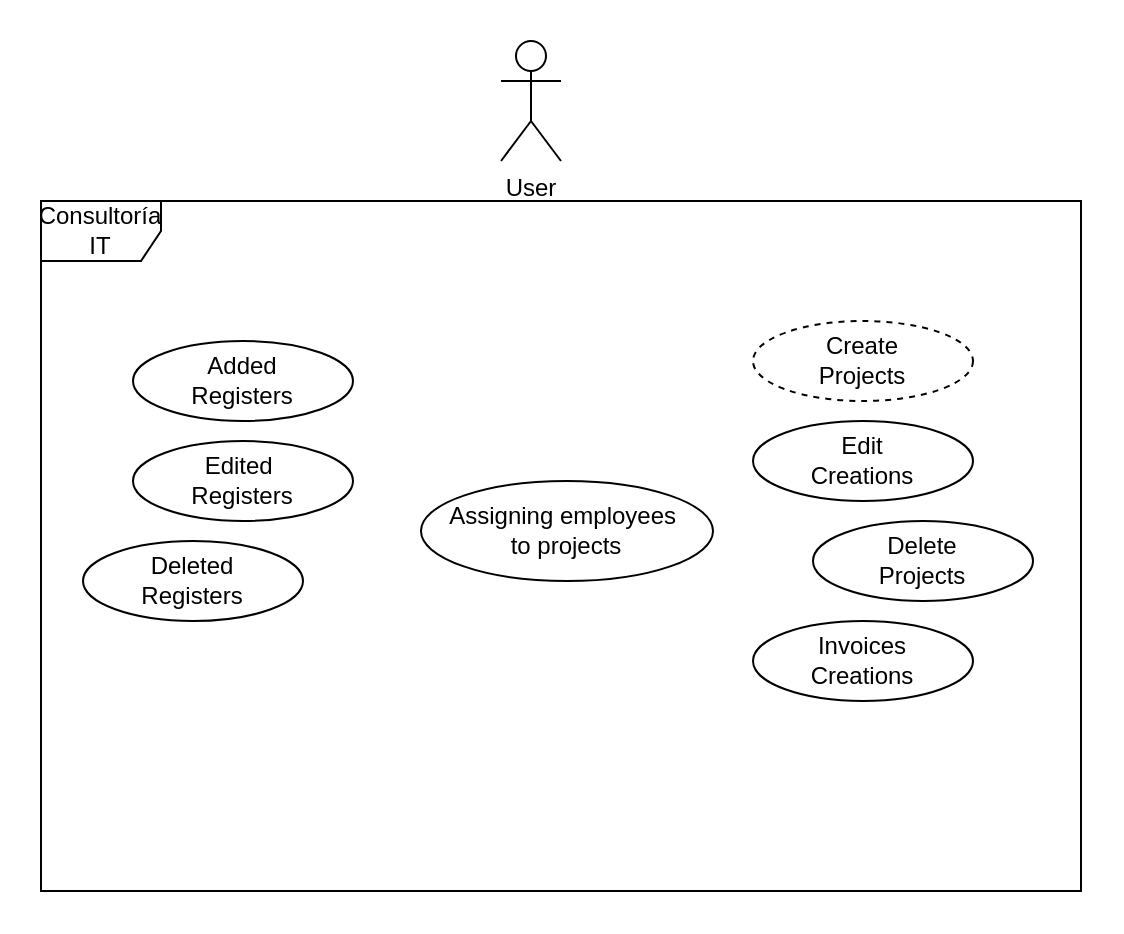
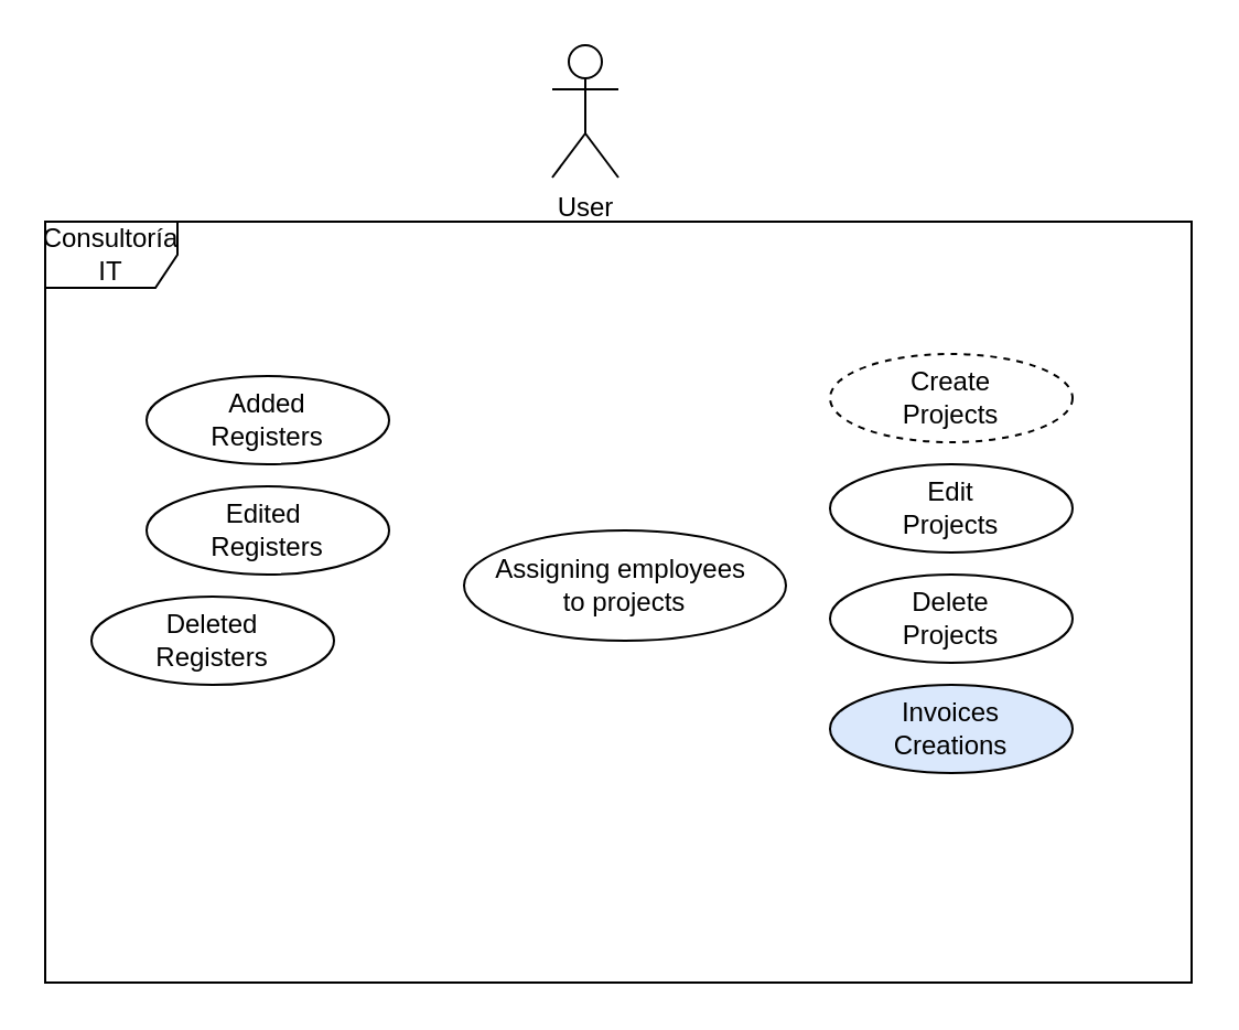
  <mxCell id="0" />
  <mxCell id="1" parent="0" />
  <mxCell id="2" value="Consultoría IT" style="shape=umlFrame;whiteSpace=wrap;html=1;pointerEvents=0;" vertex="1" parent="1"><mxGeometry x="20" y="100" width="520" height="345" as="geometry" /></mxCell>
  <mxCell id="3" value="User" style="shape=umlActor;verticalLabelPosition=bottom;verticalAlign=top;html=1;" vertex="1" parent="1"><mxGeometry x="250" y="20" width="30" height="60" as="geometry" /></mxCell>
  <mxCell id="4" value="Create&lt;div&gt;Projects&lt;/div&gt;" style="ellipse;whiteSpace=wrap;html=1;dashed=1;" vertex="1" parent="1"><mxGeometry x="376" y="160" width="110" height="40" as="geometry" /></mxCell>
- <mxCell id="5" value="Edit&lt;div&gt;&lt;div&gt;Creations&lt;/div&gt;&lt;/div&gt;" style="ellipse;whiteSpace=wrap;html=1;" vertex="1" parent="1"><mxGeometry x="376" y="210" width="110" height="40" as="geometry" /></mxCell>
- <mxCell id="6" value="Delete&lt;div&gt;Projects&lt;/div&gt;" style="ellipse;whiteSpace=wrap;html=1;" vertex="1" parent="1"><mxGeometry x="406" y="260" width="110" height="40" as="geometry" /></mxCell>
+ <mxCell id="5" value="Edit&lt;div&gt;&lt;div&gt;Projects&lt;/div&gt;&lt;/div&gt;" style="ellipse;whiteSpace=wrap;html=1;" vertex="1" parent="1"><mxGeometry x="376" y="210" width="110" height="40" as="geometry" /></mxCell>
+ <mxCell id="6" value="Delete&lt;div&gt;Projects&lt;/div&gt;" style="ellipse;whiteSpace=wrap;html=1;" vertex="1" parent="1"><mxGeometry x="376" y="260" width="110" height="40" as="geometry" /></mxCell>
  <mxCell id="7" value="Added&lt;div&gt;Registers&lt;/div&gt;" style="ellipse;whiteSpace=wrap;html=1;" vertex="1" parent="1"><mxGeometry x="66" y="170" width="110" height="40" as="geometry" /></mxCell>
  <mxCell id="8" value="Edited&amp;nbsp;&lt;div&gt;Registers&lt;/div&gt;" style="ellipse;whiteSpace=wrap;html=1;" vertex="1" parent="1"><mxGeometry x="66" y="220" width="110" height="40" as="geometry" /></mxCell>
  <mxCell id="9" value="Deleted&lt;div&gt;Registers&lt;/div&gt;" style="ellipse;whiteSpace=wrap;html=1;" vertex="1" parent="1"><mxGeometry x="41" y="270" width="110" height="40" as="geometry" /></mxCell>
- <mxCell id="10" value="Invoices&lt;div&gt;Creations&lt;/div&gt;" style="ellipse;whiteSpace=wrap;html=1;" vertex="1" parent="1"><mxGeometry x="376" y="310" width="110" height="40" as="geometry" /></mxCell>
+ <mxCell id="10" value="Invoices&lt;div&gt;Creations&lt;/div&gt;" style="ellipse;whiteSpace=wrap;html=1;fillColor=#dae8fc;" vertex="1" parent="1"><mxGeometry x="376" y="310" width="110" height="40" as="geometry" /></mxCell>
  <mxCell id="11" value="Assigning employees&amp;nbsp;&lt;div&gt;to projects&lt;/div&gt;" style="ellipse;whiteSpace=wrap;html=1;" vertex="1" parent="1"><mxGeometry x="210" y="240" width="146" height="50" as="geometry" /></mxCell>
